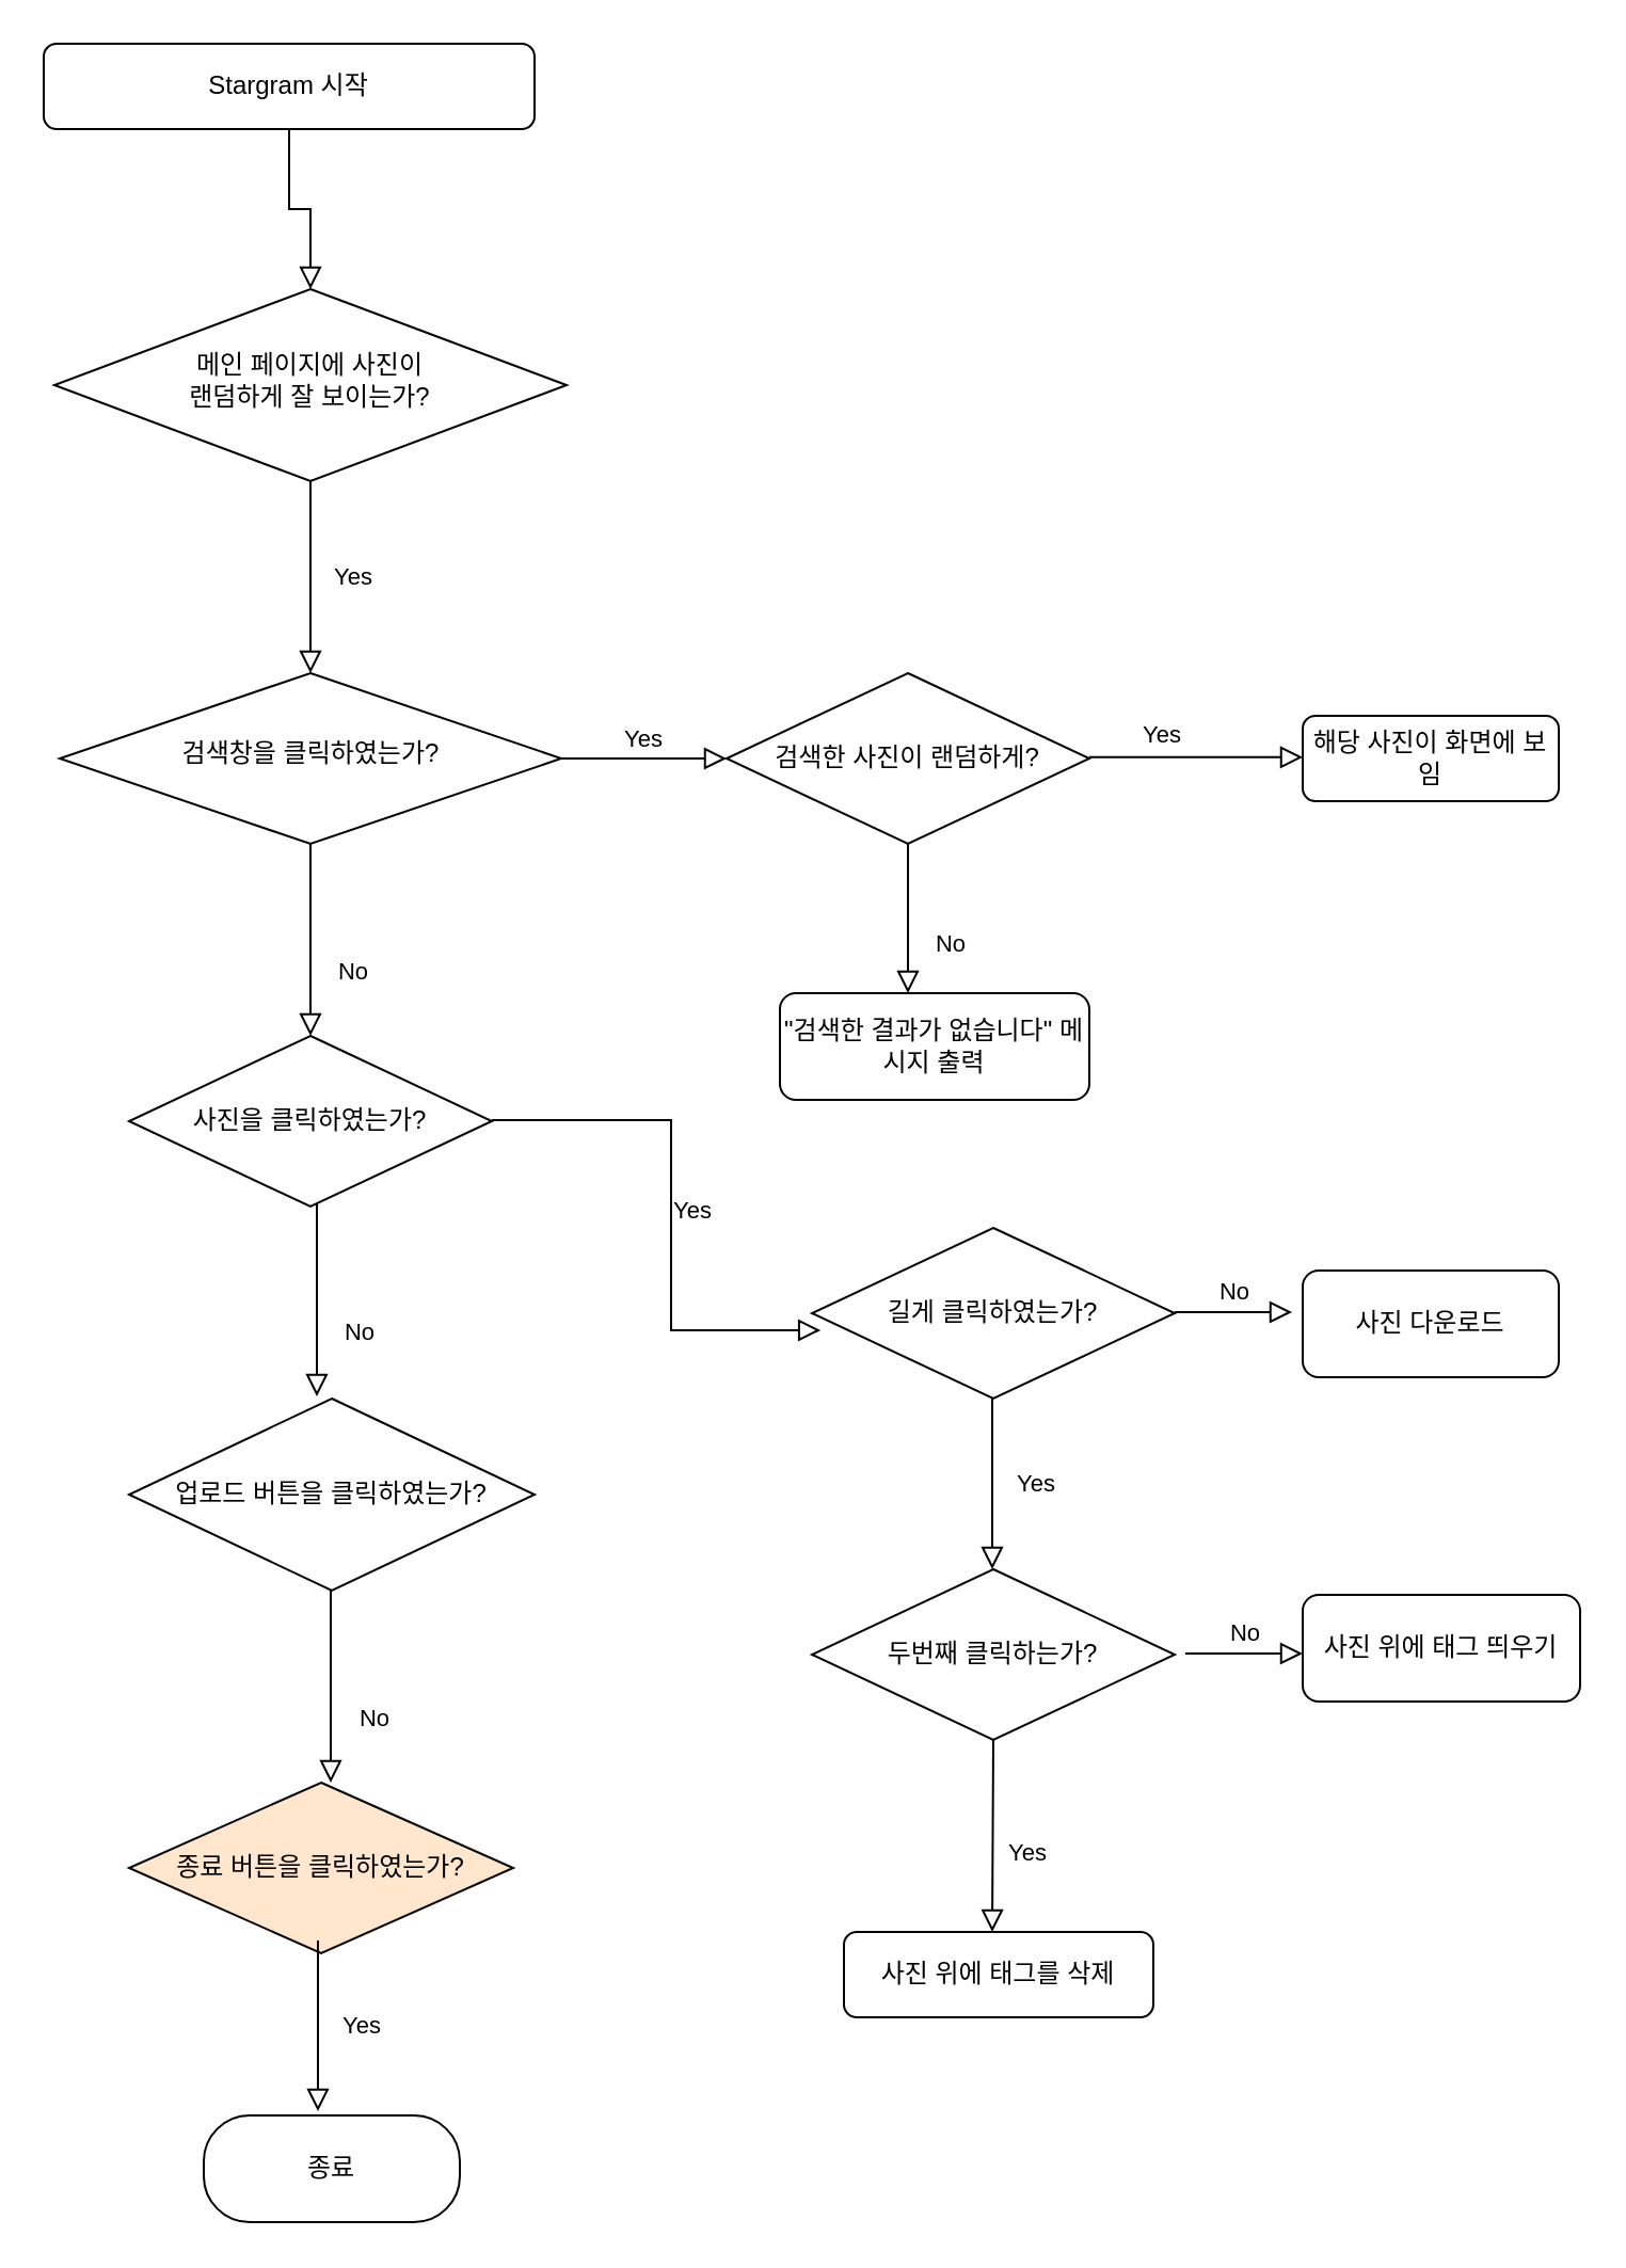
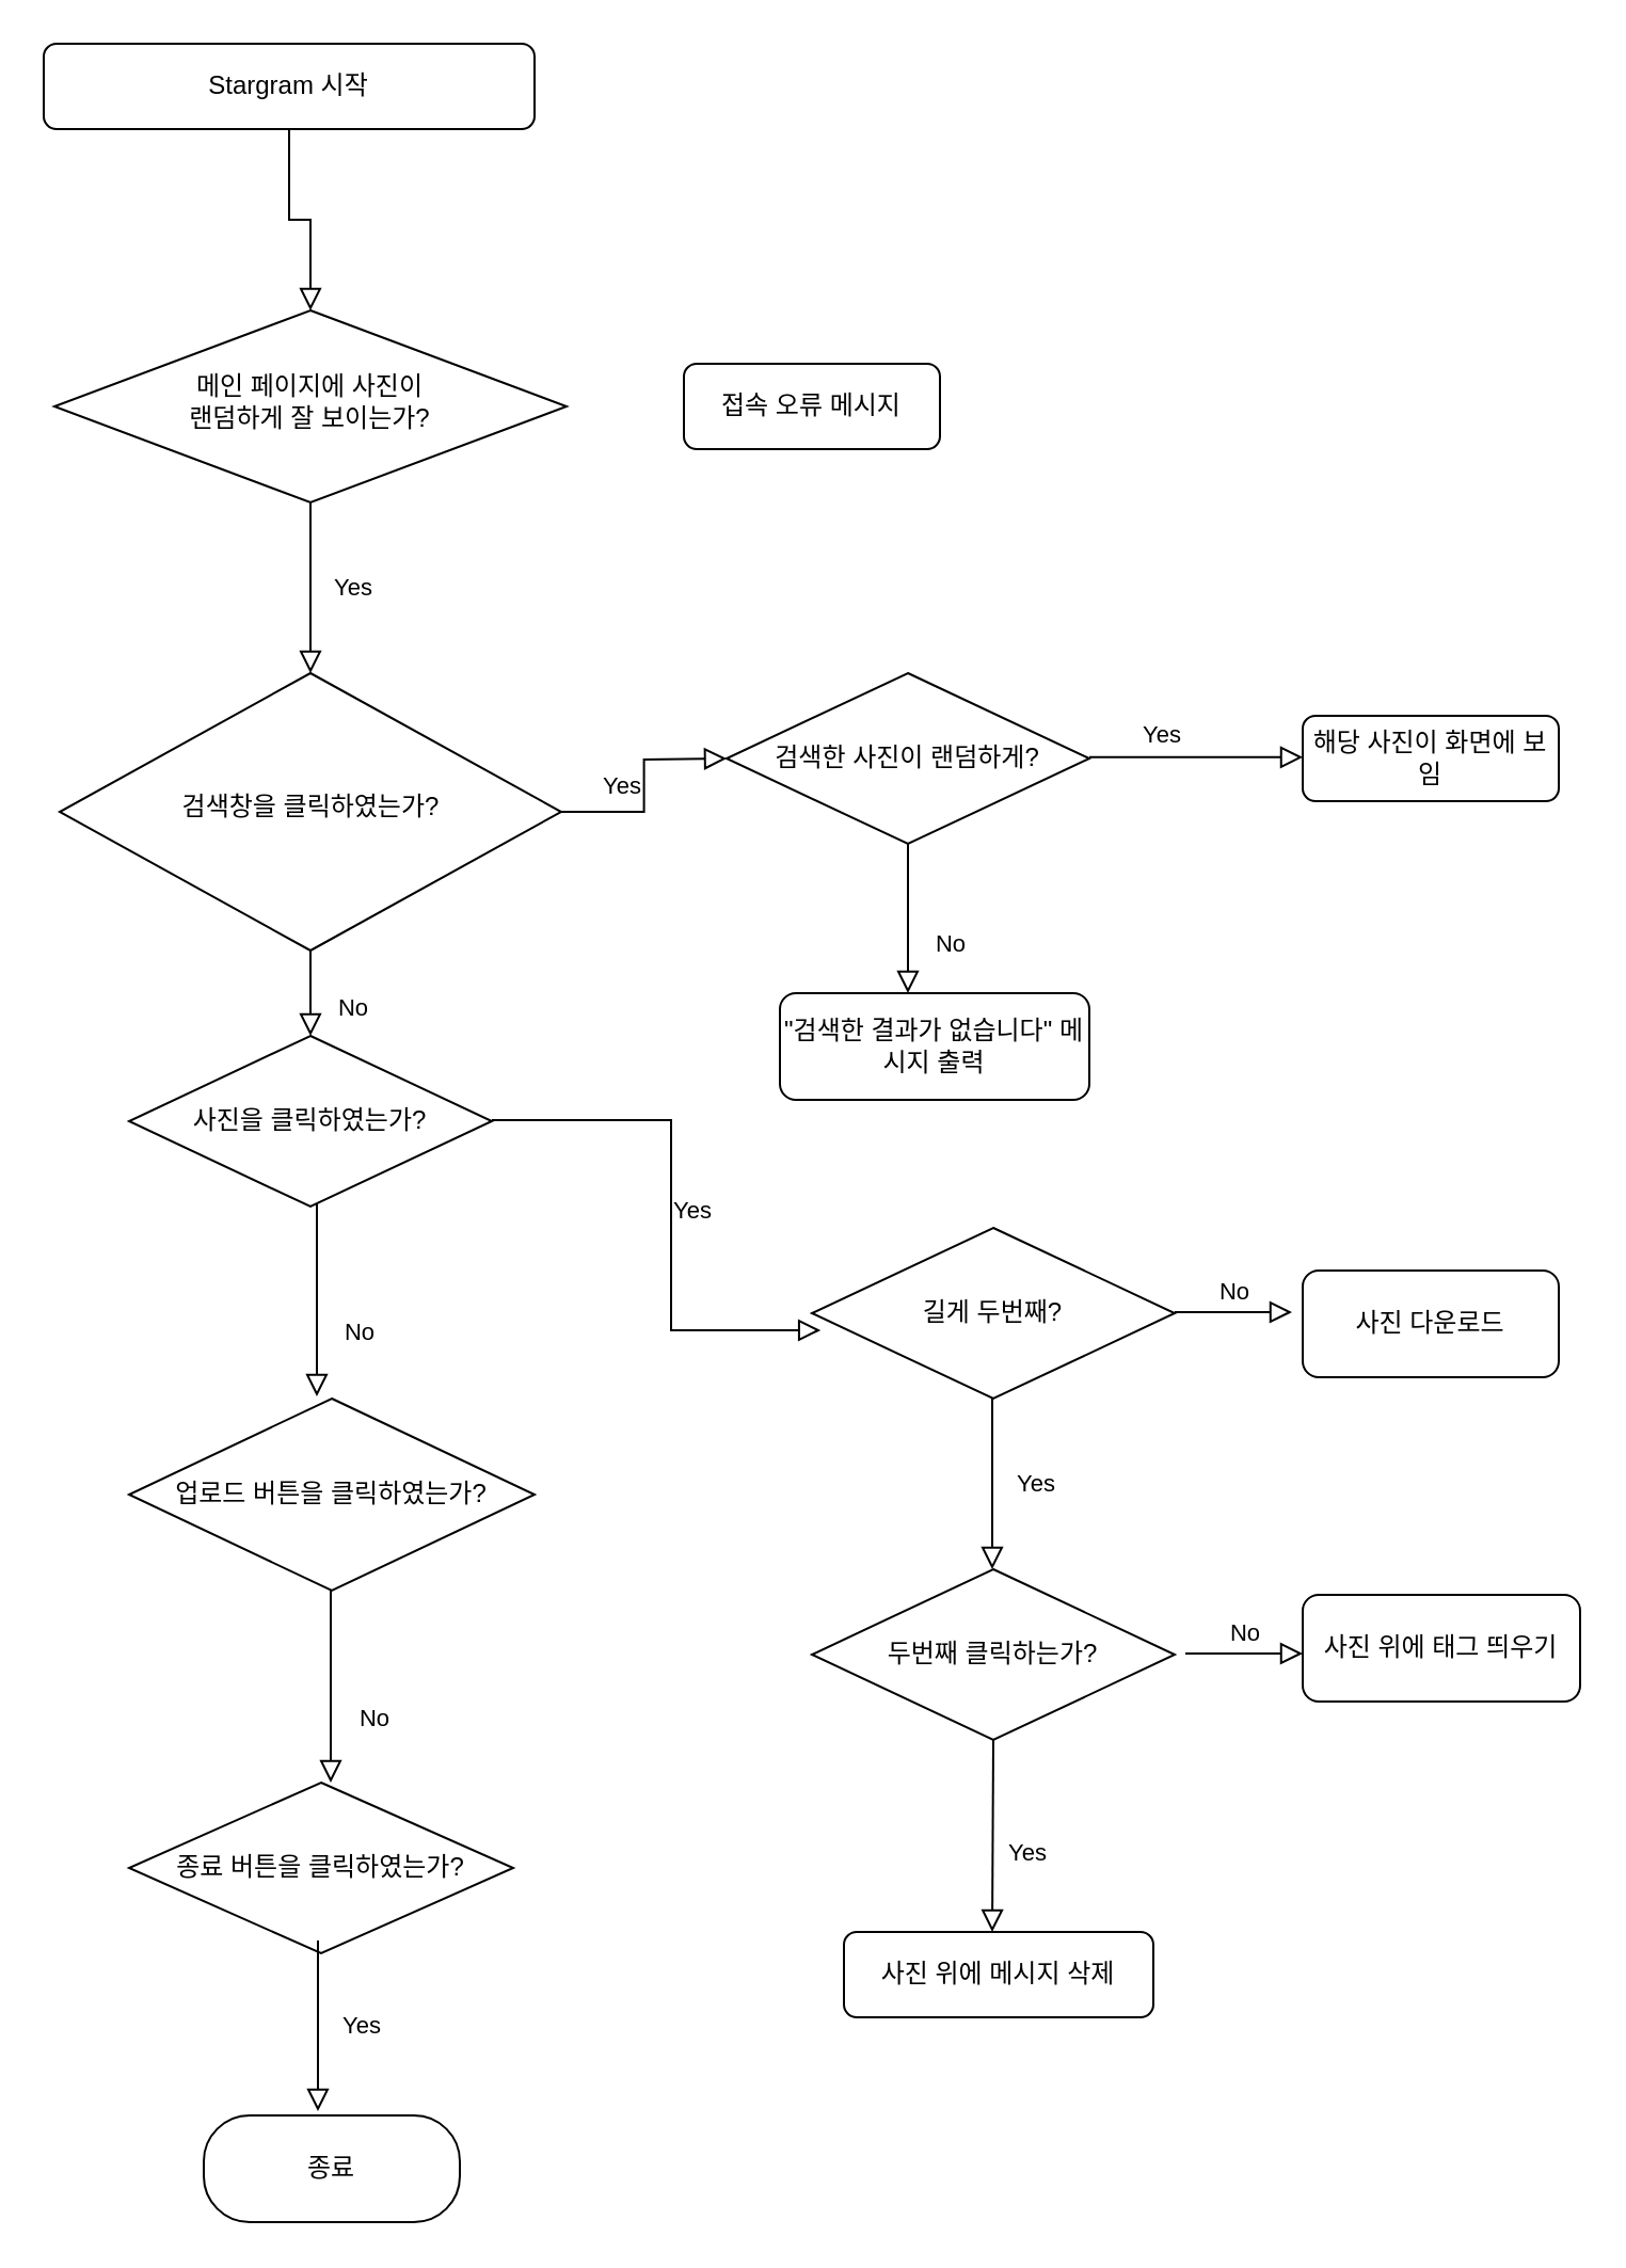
  <mxCell id="0" />
  <mxCell id="1" parent="0" />
  <mxCell id="2" value="" style="rounded=0;html=1;jettySize=auto;orthogonalLoop=1;fontSize=11;endArrow=block;endFill=0;endSize=8;strokeWidth=1;shadow=0;labelBackgroundColor=none;edgeStyle=orthogonalEdgeStyle;" parent="1" source="3" target="5" edge="1"><mxGeometry relative="1" as="geometry" /></mxCell>
  <mxCell id="3" value="Stargram 시작" style="rounded=1;whiteSpace=wrap;html=1;fontSize=12;glass=0;strokeWidth=1;shadow=0;" parent="1" vertex="1"><mxGeometry x="20" y="20" width="230" height="40" as="geometry" /></mxCell>
  <mxCell id="4" value="Yes" style="rounded=0;html=1;jettySize=auto;orthogonalLoop=1;fontSize=11;endArrow=block;endFill=0;endSize=8;strokeWidth=1;shadow=0;labelBackgroundColor=none;edgeStyle=orthogonalEdgeStyle;" parent="1" source="5" target="9" edge="1"><mxGeometry y="20" relative="1" as="geometry"><mxPoint as="offset" /></mxGeometry></mxCell>
- <mxCell id="5" value="메인 페이지에 사진이 &lt;br&gt;랜덤하게 잘 보이는가?" style="rhombus;whiteSpace=wrap;html=1;shadow=0;fontFamily=Helvetica;fontSize=12;align=center;strokeWidth=1;spacing=6;spacingTop=-4;" parent="1" vertex="1"><mxGeometry x="25" y="135" width="240" height="90" as="geometry" /></mxCell>
+ <mxCell id="5" value="메인 페이지에 사진이 &lt;br&gt;랜덤하게 잘 보이는가?" style="rhombus;whiteSpace=wrap;html=1;shadow=0;fontFamily=Helvetica;fontSize=12;align=center;strokeWidth=1;spacing=6;spacingTop=-4;" parent="1" vertex="1"><mxGeometry x="25" y="145" width="240" height="90" as="geometry" /></mxCell>
+ <mxCell id="6" value="접속 오류 메시지" style="rounded=1;whiteSpace=wrap;html=1;fontSize=12;glass=0;strokeWidth=1;shadow=0;" parent="1" vertex="1"><mxGeometry x="320" y="170" width="120" height="40" as="geometry" /></mxCell>
  <mxCell id="7" value="No" style="rounded=0;html=1;jettySize=auto;orthogonalLoop=1;fontSize=11;endArrow=block;endFill=0;endSize=8;strokeWidth=1;shadow=0;labelBackgroundColor=none;edgeStyle=orthogonalEdgeStyle;" parent="1" source="9" edge="1"><mxGeometry x="0.333" y="20" relative="1" as="geometry"><mxPoint as="offset" /><mxPoint x="145" y="485" as="targetPoint" /></mxGeometry></mxCell>
  <mxCell id="8" value="Yes" style="edgeStyle=orthogonalEdgeStyle;rounded=0;html=1;jettySize=auto;orthogonalLoop=1;fontSize=11;endArrow=block;endFill=0;endSize=8;strokeWidth=1;shadow=0;labelBackgroundColor=none;" parent="1" source="9" edge="1"><mxGeometry y="10" relative="1" as="geometry"><mxPoint as="offset" /><mxPoint x="340" y="355" as="targetPoint" /></mxGeometry></mxCell>
- <mxCell id="9" value="검색창을 클릭하였는가?" style="rhombus;whiteSpace=wrap;html=1;shadow=0;fontFamily=Helvetica;fontSize=12;align=center;strokeWidth=1;spacing=6;spacingTop=-4;" parent="1" vertex="1"><mxGeometry x="27.5" y="315" width="235" height="80" as="geometry" /></mxCell>
+ <mxCell id="9" value="검색창을 클릭하였는가?" style="rhombus;whiteSpace=wrap;html=1;shadow=0;fontFamily=Helvetica;fontSize=12;align=center;strokeWidth=1;spacing=6;spacingTop=-4;" parent="1" vertex="1"><mxGeometry x="27.5" y="315" width="235" height="130" as="geometry" /></mxCell>
  <mxCell id="10" value="검색한 사진이 랜덤하게?" style="rhombus;whiteSpace=wrap;html=1;" parent="1" vertex="1"><mxGeometry x="340" y="315" width="170" height="80" as="geometry" /></mxCell>
  <mxCell id="11" value="Yes" style="edgeStyle=orthogonalEdgeStyle;rounded=0;html=1;jettySize=auto;orthogonalLoop=1;fontSize=11;endArrow=block;endFill=0;endSize=8;strokeWidth=1;shadow=0;labelBackgroundColor=none;" parent="1" edge="1"><mxGeometry x="-0.322" y="10" relative="1" as="geometry"><mxPoint as="offset" /><mxPoint x="510" y="354.41" as="sourcePoint" /><mxPoint x="610" y="354.41" as="targetPoint" /><Array as="points"><mxPoint x="590" y="354.41" /></Array></mxGeometry></mxCell>
  <mxCell id="12" value="No" style="rounded=0;html=1;jettySize=auto;orthogonalLoop=1;fontSize=11;endArrow=block;endFill=0;endSize=8;strokeWidth=1;shadow=0;labelBackgroundColor=none;edgeStyle=orthogonalEdgeStyle;entryX=0.5;entryY=0;entryDx=0;entryDy=0;exitX=0.5;exitY=1;exitDx=0;exitDy=0;" parent="1" source="10" edge="1"><mxGeometry x="0.333" y="20" relative="1" as="geometry"><mxPoint as="offset" /><mxPoint x="165" y="415" as="sourcePoint" /><mxPoint x="425" y="465" as="targetPoint" /></mxGeometry></mxCell>
  <mxCell id="13" value="해당 사진이 화면에 보임" style="rounded=1;whiteSpace=wrap;html=1;fontSize=12;glass=0;strokeWidth=1;shadow=0;" parent="1" vertex="1"><mxGeometry x="610" y="335" width="120" height="40" as="geometry" /></mxCell>
  <mxCell id="14" value="&quot;검색한 결과가 없습니다&quot; 메시지 출력" style="rounded=1;whiteSpace=wrap;html=1;fontSize=12;glass=0;strokeWidth=1;shadow=0;" parent="1" vertex="1"><mxGeometry x="365" y="465" width="145" height="50" as="geometry" /></mxCell>
  <mxCell id="15" value="사진을 클릭하였는가?" style="rhombus;whiteSpace=wrap;html=1;" vertex="1" parent="1"><mxGeometry x="60" y="485" width="170" height="80" as="geometry" /></mxCell>
  <mxCell id="16" value="No" style="rounded=0;html=1;jettySize=auto;orthogonalLoop=1;fontSize=11;endArrow=block;endFill=0;endSize=8;strokeWidth=1;shadow=0;labelBackgroundColor=none;edgeStyle=orthogonalEdgeStyle;" edge="1" parent="1"><mxGeometry x="0.333" y="20" relative="1" as="geometry"><mxPoint as="offset" /><mxPoint x="148" y="564" as="sourcePoint" /><mxPoint x="148" y="654" as="targetPoint" /></mxGeometry></mxCell>
  <mxCell id="17" value="업로드 버튼을 클릭하였는가?" style="rhombus;whiteSpace=wrap;html=1;" vertex="1" parent="1"><mxGeometry x="60" y="655" width="190" height="90" as="geometry" /></mxCell>
  <mxCell id="18" value="No" style="rounded=0;html=1;jettySize=auto;orthogonalLoop=1;fontSize=11;endArrow=block;endFill=0;endSize=8;strokeWidth=1;shadow=0;labelBackgroundColor=none;edgeStyle=orthogonalEdgeStyle;" edge="1" parent="1"><mxGeometry x="0.333" y="20" relative="1" as="geometry"><mxPoint as="offset" /><mxPoint x="154.5" y="745" as="sourcePoint" /><mxPoint x="154.5" y="835" as="targetPoint" /></mxGeometry></mxCell>
- <mxCell id="19" value="종료 버튼을 클릭하였는가?" style="rhombus;whiteSpace=wrap;html=1;fillColor=#ffe6cc;" vertex="1" parent="1"><mxGeometry x="60" y="835" width="180" height="80" as="geometry" /></mxCell>
+ <mxCell id="19" value="종료 버튼을 클릭하였는가?" style="rhombus;whiteSpace=wrap;html=1;" vertex="1" parent="1"><mxGeometry x="60" y="835" width="180" height="80" as="geometry" /></mxCell>
  <mxCell id="20" value="종료" style="rounded=1;whiteSpace=wrap;html=1;fontSize=12;glass=0;strokeWidth=1;shadow=0;arcSize=43;" vertex="1" parent="1"><mxGeometry x="95" y="991" width="120" height="50" as="geometry" /></mxCell>
  <mxCell id="21" value="Yes" style="rounded=0;html=1;jettySize=auto;orthogonalLoop=1;fontSize=11;endArrow=block;endFill=0;endSize=8;strokeWidth=1;shadow=0;labelBackgroundColor=none;edgeStyle=orthogonalEdgeStyle;" edge="1" parent="1"><mxGeometry y="20" relative="1" as="geometry"><mxPoint as="offset" /><mxPoint x="148.5" y="909" as="sourcePoint" /><mxPoint x="148.5" y="989" as="targetPoint" /></mxGeometry></mxCell>
- <mxCell id="22" value="길게 클릭하였는가?" style="rhombus;whiteSpace=wrap;html=1;" vertex="1" parent="1"><mxGeometry x="380" y="575" width="170" height="80" as="geometry" /></mxCell>
+ <mxCell id="22" value="길게 두번째?" style="rhombus;whiteSpace=wrap;html=1;" vertex="1" parent="1"><mxGeometry x="380" y="575" width="170" height="80" as="geometry" /></mxCell>
  <mxCell id="23" value="Yes" style="edgeStyle=orthogonalEdgeStyle;rounded=0;html=1;jettySize=auto;orthogonalLoop=1;fontSize=11;endArrow=block;endFill=0;endSize=8;strokeWidth=1;shadow=0;labelBackgroundColor=none;entryX=0.024;entryY=0.6;entryDx=0;entryDy=0;entryPerimeter=0;" edge="1" parent="1" target="22"><mxGeometry y="10" relative="1" as="geometry"><mxPoint as="offset" /><mxPoint x="270" y="625" as="targetPoint" /><mxPoint x="230" y="524.5" as="sourcePoint" /><Array as="points"><mxPoint x="314" y="525" /></Array></mxGeometry></mxCell>
  <mxCell id="24" value="사진 다운로드" style="rounded=1;whiteSpace=wrap;html=1;fontSize=12;glass=0;strokeWidth=1;shadow=0;" vertex="1" parent="1"><mxGeometry x="610" y="595" width="120" height="50" as="geometry" /></mxCell>
  <mxCell id="25" value="Yes" style="rounded=0;html=1;jettySize=auto;orthogonalLoop=1;fontSize=11;endArrow=block;endFill=0;endSize=8;strokeWidth=1;shadow=0;labelBackgroundColor=none;edgeStyle=orthogonalEdgeStyle;" edge="1" parent="1"><mxGeometry y="20" relative="1" as="geometry"><mxPoint as="offset" /><mxPoint x="464.5" y="655" as="sourcePoint" /><mxPoint x="464.5" y="735" as="targetPoint" /></mxGeometry></mxCell>
  <mxCell id="26" value="No" style="edgeStyle=orthogonalEdgeStyle;rounded=0;html=1;jettySize=auto;orthogonalLoop=1;fontSize=11;endArrow=block;endFill=0;endSize=8;strokeWidth=1;shadow=0;labelBackgroundColor=none;" edge="1" parent="1"><mxGeometry y="10" relative="1" as="geometry"><mxPoint as="offset" /><mxPoint x="550" y="614.5" as="sourcePoint" /><mxPoint x="605" y="614.5" as="targetPoint" /></mxGeometry></mxCell>
- <mxCell id="27" value="사진 위에 태그를 삭제" style="rounded=1;whiteSpace=wrap;html=1;fontSize=12;glass=0;strokeWidth=1;shadow=0;" vertex="1" parent="1"><mxGeometry x="395" y="905" width="145" height="40" as="geometry" /></mxCell>
+ <mxCell id="27" value="사진 위에 메시지 삭제" style="rounded=1;whiteSpace=wrap;html=1;fontSize=12;glass=0;strokeWidth=1;shadow=0;" vertex="1" parent="1"><mxGeometry x="395" y="905" width="145" height="40" as="geometry" /></mxCell>
  <mxCell id="28" value="두번째 클릭하는가?" style="rhombus;whiteSpace=wrap;html=1;" vertex="1" parent="1"><mxGeometry x="380" y="735" width="170" height="80" as="geometry" /></mxCell>
  <mxCell id="29" value="Yes" style="rounded=0;html=1;jettySize=auto;orthogonalLoop=1;fontSize=11;endArrow=block;endFill=0;endSize=8;strokeWidth=1;shadow=0;labelBackgroundColor=none;edgeStyle=orthogonalEdgeStyle;exitX=0.5;exitY=1;exitDx=0;exitDy=0;" edge="1" parent="1" source="28"><mxGeometry x="0.175" y="16" relative="1" as="geometry"><mxPoint as="offset" /><mxPoint x="464.5" y="825" as="sourcePoint" /><mxPoint x="464.5" y="905" as="targetPoint" /></mxGeometry></mxCell>
  <mxCell id="30" value="No" style="edgeStyle=orthogonalEdgeStyle;rounded=0;html=1;jettySize=auto;orthogonalLoop=1;fontSize=11;endArrow=block;endFill=0;endSize=8;strokeWidth=1;shadow=0;labelBackgroundColor=none;" edge="1" parent="1"><mxGeometry y="10" relative="1" as="geometry"><mxPoint as="offset" /><mxPoint x="555" y="774.5" as="sourcePoint" /><mxPoint x="610" y="774.5" as="targetPoint" /></mxGeometry></mxCell>
  <mxCell id="31" value="사진 위에 태그 띄우기" style="rounded=1;whiteSpace=wrap;html=1;fontSize=12;glass=0;strokeWidth=1;shadow=0;" vertex="1" parent="1"><mxGeometry x="610" y="747" width="130" height="50" as="geometry" /></mxCell>
